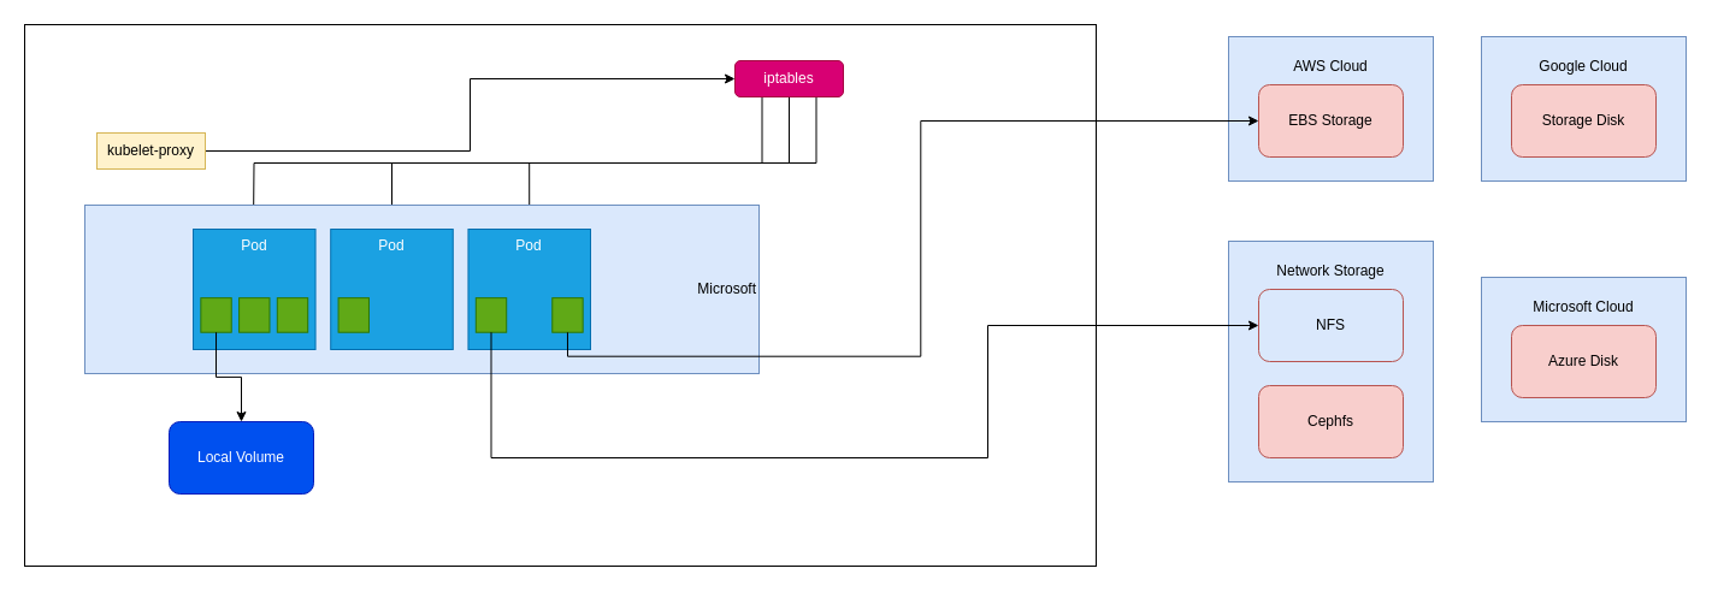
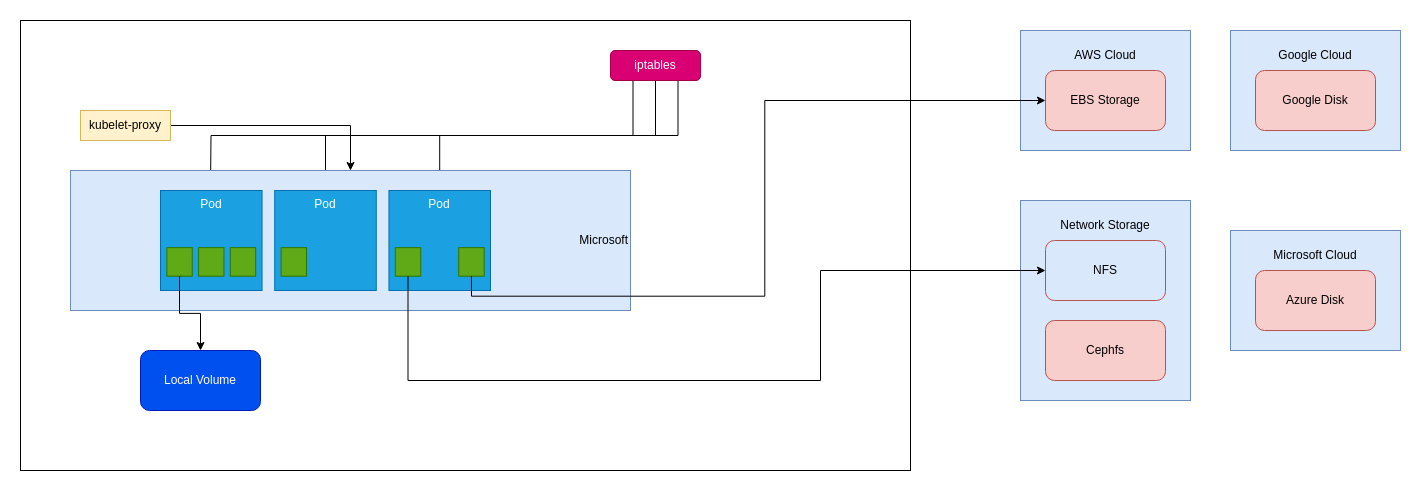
  <mxCell id="0" />
  <mxCell id="1" parent="0" />
  <mxCell id="2" value="" style="rounded=0;whiteSpace=wrap;html=1;" vertex="1" parent="1"><mxGeometry x="20" y="20" width="890" height="450" as="geometry" /></mxCell>
- <mxCell id="3" style="edgeStyle=orthogonalEdgeStyle;rounded=0;orthogonalLoop=1;jettySize=auto;html=1;exitX=1;exitY=0.5;exitDx=0;exitDy=0;entryX=0;entryY=0.5;entryDx=0;entryDy=0;" edge="1" parent="1" source="4" target="8"><mxGeometry relative="1" as="geometry" /></mxCell>
+ <mxCell id="3" style="edgeStyle=orthogonalEdgeStyle;rounded=0;orthogonalLoop=1;jettySize=auto;html=1;exitX=1;exitY=0.5;exitDx=0;exitDy=0;" edge="1" parent="1" source="4" target="9"><mxGeometry relative="1" as="geometry" /></mxCell>
  <mxCell id="4" value="kubelet-proxy" style="text;html=1;strokeColor=#d6b656;fillColor=#fff2cc;align=center;verticalAlign=middle;whiteSpace=wrap;rounded=0;" vertex="1" parent="1"><mxGeometry x="80" y="110" width="90" height="30" as="geometry" /></mxCell>
  <mxCell id="5" style="edgeStyle=orthogonalEdgeStyle;rounded=0;orthogonalLoop=1;jettySize=auto;html=1;exitX=0.75;exitY=1;exitDx=0;exitDy=0;entryX=0.5;entryY=0;entryDx=0;entryDy=0;" edge="1" parent="1" source="8" target="17"><mxGeometry relative="1" as="geometry" /></mxCell>
  <mxCell id="6" style="edgeStyle=orthogonalEdgeStyle;rounded=0;orthogonalLoop=1;jettySize=auto;html=1;exitX=0.5;exitY=1;exitDx=0;exitDy=0;" edge="1" parent="1" source="8" target="15"><mxGeometry relative="1" as="geometry" /></mxCell>
  <mxCell id="7" style="edgeStyle=orthogonalEdgeStyle;rounded=0;orthogonalLoop=1;jettySize=auto;html=1;exitX=0.25;exitY=1;exitDx=0;exitDy=0;" edge="1" parent="1" source="8"><mxGeometry relative="1" as="geometry"><mxPoint x="210" y="190" as="targetPoint" /></mxGeometry></mxCell>
  <mxCell id="8" value="iptables" style="rounded=1;whiteSpace=wrap;html=1;fillColor=#d80073;strokeColor=#A50040;fontColor=#ffffff;" vertex="1" parent="1"><mxGeometry x="610" y="50" width="90" height="30" as="geometry" /></mxCell>
  <mxCell id="9" value="Microsoft" style="rounded=0;whiteSpace=wrap;html=1;fillColor=#dae8fc;strokeColor=#6c8ebf;align=right;" vertex="1" parent="1"><mxGeometry x="70" y="170" width="560" height="140" as="geometry" /></mxCell>
  <mxCell id="10" value="" style="group" vertex="1" connectable="0" parent="1"><mxGeometry x="160" y="190" width="330" height="100" as="geometry" /></mxCell>
  <mxCell id="11" value="Pod" style="rounded=0;whiteSpace=wrap;html=1;fillColor=#1ba1e2;fontColor=#ffffff;strokeColor=#006EAF;align=center;verticalAlign=top;" vertex="1" parent="10"><mxGeometry width="101.538" height="100" as="geometry" /></mxCell>
  <mxCell id="12" value="" style="rounded=0;whiteSpace=wrap;html=1;fillColor=#60a917;fontColor=#ffffff;strokeColor=#2D7600;" vertex="1" parent="10"><mxGeometry x="6.346" y="57.143" width="25.385" height="28.571" as="geometry" /></mxCell>
  <mxCell id="13" value="" style="rounded=0;whiteSpace=wrap;html=1;fillColor=#60a917;fontColor=#ffffff;strokeColor=#2D7600;" vertex="1" parent="10"><mxGeometry x="38.077" y="57.143" width="25.385" height="28.571" as="geometry" /></mxCell>
  <mxCell id="14" value="" style="rounded=0;whiteSpace=wrap;html=1;fillColor=#60a917;fontColor=#ffffff;strokeColor=#2D7600;" vertex="1" parent="10"><mxGeometry x="69.808" y="57.143" width="25.385" height="28.571" as="geometry" /></mxCell>
  <mxCell id="15" value="Pod" style="rounded=0;whiteSpace=wrap;html=1;fillColor=#1ba1e2;fontColor=#ffffff;strokeColor=#006EAF;align=center;verticalAlign=top;" vertex="1" parent="10"><mxGeometry x="114.231" width="101.538" height="100" as="geometry" /></mxCell>
  <mxCell id="16" value="" style="rounded=0;whiteSpace=wrap;html=1;fillColor=#60a917;fontColor=#ffffff;strokeColor=#2D7600;" vertex="1" parent="10"><mxGeometry x="120.577" y="57.143" width="25.385" height="28.571" as="geometry" /></mxCell>
  <mxCell id="17" value="Pod" style="rounded=0;whiteSpace=wrap;html=1;fillColor=#1ba1e2;fontColor=#ffffff;strokeColor=#006EAF;align=center;verticalAlign=top;" vertex="1" parent="10"><mxGeometry x="228.462" width="101.538" height="100" as="geometry" /></mxCell>
  <mxCell id="18" value="" style="rounded=0;whiteSpace=wrap;html=1;fillColor=#60a917;fontColor=#ffffff;strokeColor=#2D7600;" vertex="1" parent="10"><mxGeometry x="234.808" y="57.143" width="25.385" height="28.571" as="geometry" /></mxCell>
  <mxCell id="19" value="" style="rounded=0;whiteSpace=wrap;html=1;fillColor=#60a917;fontColor=#ffffff;strokeColor=#2D7600;" vertex="1" parent="10"><mxGeometry x="298.269" y="57.143" width="25.385" height="28.571" as="geometry" /></mxCell>
  <mxCell id="20" value="Local Volume" style="rounded=1;whiteSpace=wrap;html=1;fillColor=#0050ef;fontColor=#ffffff;strokeColor=#001DBC;" vertex="1" parent="1"><mxGeometry x="140" y="350" width="120" height="60" as="geometry" /></mxCell>
  <mxCell id="21" value="" style="rounded=0;whiteSpace=wrap;html=1;fillColor=#dae8fc;strokeColor=#6c8ebf;" vertex="1" parent="1"><mxGeometry x="1020" y="30" width="170" height="120" as="geometry" /></mxCell>
  <mxCell id="22" value="AWS Cloud" style="text;html=1;strokeColor=none;fillColor=none;align=center;verticalAlign=middle;whiteSpace=wrap;rounded=0;" vertex="1" parent="1"><mxGeometry x="1045" y="30" width="120" height="50" as="geometry" /></mxCell>
  <mxCell id="23" value="EBS Storage" style="rounded=1;whiteSpace=wrap;html=1;fillColor=#f8cecc;strokeColor=#b85450;" vertex="1" parent="1"><mxGeometry x="1045" y="70" width="120" height="60" as="geometry" /></mxCell>
  <mxCell id="24" value="" style="rounded=0;whiteSpace=wrap;html=1;fillColor=#dae8fc;strokeColor=#6c8ebf;" vertex="1" parent="1"><mxGeometry x="1230" y="30" width="170" height="120" as="geometry" /></mxCell>
  <mxCell id="25" value="Google Cloud" style="text;html=1;strokeColor=none;fillColor=none;align=center;verticalAlign=middle;whiteSpace=wrap;rounded=0;" vertex="1" parent="1"><mxGeometry x="1255" y="30" width="120" height="50" as="geometry" /></mxCell>
- <mxCell id="26" value="Storage Disk" style="rounded=1;whiteSpace=wrap;html=1;fillColor=#f8cecc;strokeColor=#b85450;" vertex="1" parent="1"><mxGeometry x="1255" y="70" width="120" height="60" as="geometry" /></mxCell>
+ <mxCell id="26" value="Google Disk" style="rounded=1;whiteSpace=wrap;html=1;fillColor=#f8cecc;strokeColor=#b85450;" vertex="1" parent="1"><mxGeometry x="1255" y="70" width="120" height="60" as="geometry" /></mxCell>
  <mxCell id="27" value="" style="rounded=0;whiteSpace=wrap;html=1;fillColor=#dae8fc;strokeColor=#6c8ebf;" vertex="1" parent="1"><mxGeometry x="1020" y="200" width="170" height="200" as="geometry" /></mxCell>
  <mxCell id="28" value="Network Storage" style="text;html=1;strokeColor=none;fillColor=none;align=center;verticalAlign=middle;whiteSpace=wrap;rounded=0;" vertex="1" parent="1"><mxGeometry x="1045" y="200" width="120" height="50" as="geometry" /></mxCell>
  <mxCell id="29" value="NFS" style="rounded=1;whiteSpace=wrap;html=1;fillColor=#dae8fc;strokeColor=#b85450;" vertex="1" parent="1"><mxGeometry x="1045" y="240" width="120" height="60" as="geometry" /></mxCell>
  <mxCell id="30" value="Cephfs" style="rounded=1;whiteSpace=wrap;html=1;fillColor=#f8cecc;strokeColor=#b85450;" vertex="1" parent="1"><mxGeometry x="1045" y="320" width="120" height="60" as="geometry" /></mxCell>
  <mxCell id="31" value="" style="rounded=0;whiteSpace=wrap;html=1;fillColor=#dae8fc;strokeColor=#6c8ebf;" vertex="1" parent="1"><mxGeometry x="1230" y="230" width="170" height="120" as="geometry" /></mxCell>
  <mxCell id="32" value="Microsoft Cloud" style="text;html=1;strokeColor=none;fillColor=none;align=center;verticalAlign=middle;whiteSpace=wrap;rounded=0;" vertex="1" parent="1"><mxGeometry x="1255" y="230" width="120" height="50" as="geometry" /></mxCell>
  <mxCell id="33" value="Azure Disk" style="rounded=1;whiteSpace=wrap;html=1;fillColor=#f8cecc;strokeColor=#b85450;" vertex="1" parent="1"><mxGeometry x="1255" y="270" width="120" height="60" as="geometry" /></mxCell>
  <mxCell id="34" style="edgeStyle=orthogonalEdgeStyle;rounded=0;orthogonalLoop=1;jettySize=auto;html=1;exitX=0.5;exitY=1;exitDx=0;exitDy=0;" edge="1" parent="1" source="12" target="20"><mxGeometry relative="1" as="geometry" /></mxCell>
  <mxCell id="35" style="edgeStyle=orthogonalEdgeStyle;rounded=0;orthogonalLoop=1;jettySize=auto;html=1;exitX=0.5;exitY=1;exitDx=0;exitDy=0;entryX=0;entryY=0.5;entryDx=0;entryDy=0;" edge="1" parent="1" source="19" target="23"><mxGeometry relative="1" as="geometry" /></mxCell>
  <mxCell id="36" style="edgeStyle=orthogonalEdgeStyle;rounded=0;orthogonalLoop=1;jettySize=auto;html=1;exitX=0.5;exitY=1;exitDx=0;exitDy=0;" edge="1" parent="1" source="18" target="29"><mxGeometry relative="1" as="geometry"><Array as="points"><mxPoint x="408" y="380" /><mxPoint x="820" y="380" /><mxPoint x="820" y="270" /></Array></mxGeometry></mxCell>
